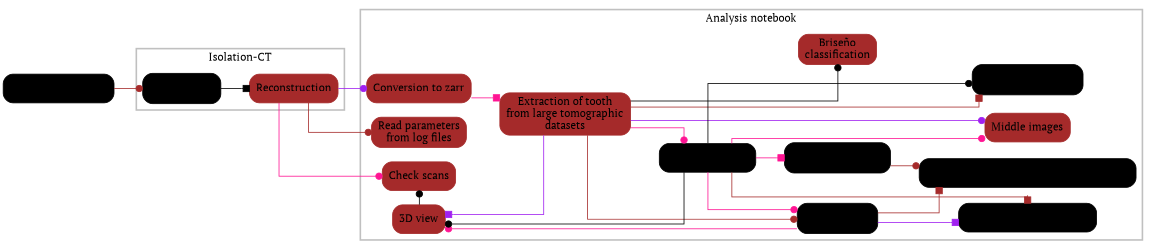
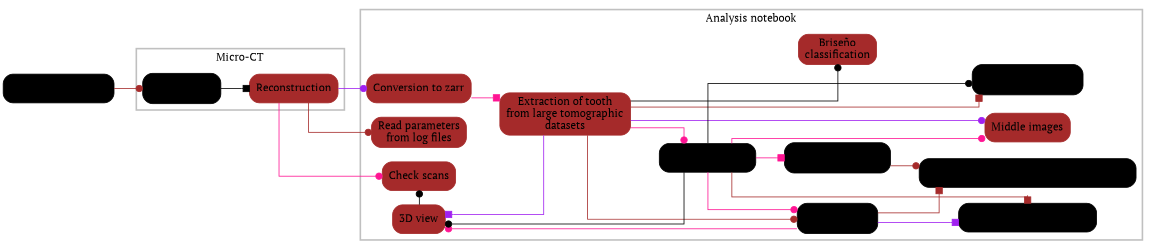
  digraph {
    splines=ortho
    rankdir=LR
    fontname="PT Serif"
    node [shape=box style="rounded,filled" color=black fontname="PT Serif"]
    edge [arrowhead=dot color=brown fontname="PT Serif"]
    n1 [label="Tomographic\nScanning"]
    n2 [label=Reconstruction color=brown]
    n3 [label="Conversion to zarr" color=brown]
    n4 [label="Read parameters\nfrom log files" color=brown]
    n5 [label="Check scans" color=brown]
    n6 [label="Middle images" color=brown]
    n7 [label="Maximum intensity\nprojections"]
    n8 [label="Calculation of pulpa area"]
    n9 [label="Extraction of \npulpa"]
    n10 [label="Briseño\nclassification" color=brown]
    n11 [label="Euclidean distance\ntransformation"]
    n12 [label="Extraction of tooth\nfrom large tomographic\ndatasets" color=brown]
    n13 [label="Isolation of apex"]
    n14 [label="3D view" color=brown]
    n15 [label="Merged data for manual foramen analysis"]
    n16 [label="Sample preparation"]
    subgraph cluster_1 {
      color=grey
-     label="Isolation-CT"
+     label="Micro-CT"
      penwidth=2
      n1
      n2
    }
    subgraph cluster_2 {
      color=grey
      label="Analysis notebook"
      penwidth=2
      n12
      n13
      n14
      n15
      subgraph sub_3 {
        color=grey
        label="Analysis notebook"
        penwidth=2
        rank=same
        n3
        n4
        n5
      }
      subgraph sub_4 {
        color=grey
        label="Analysis notebook"
        penwidth=2
        rank=same
        n6
        n7
        n8
      }
      subgraph sub_5 {
        color=grey
        label="Analysis notebook"
        penwidth=2
        rank=same
        n9
        n10
        n11
      }
    }
    n1 -> n2 [arrowhead=box color=black]
    n2 -> n3 [color=purple]
    n2 -> n4 [constraint=false]
    n2 -> n5 [constraint=false color=deeppink]
    n3 -> n12 [arrowhead=box color=deeppink]
    n9 -> n8 [arrowhead=box color=purple]
    n9 -> n14 [constraint=false color=deeppink]
    n9 -> n15 [arrowhead=box]
    n11 -> n15
    n12 -> n6 [color=purple]
    n12 -> n7 [arrowhead=box]
    n12 -> n9
    n12 -> n10 [color=black]
    n12 -> n13 [color=deeppink]
    n12 -> n14 [arrowhead=box constraint=false color=purple]
    n13 -> n6 [constraint=false color=deeppink]
    n13 -> n7 [constraint=false color=black]
    n13 -> n8 [arrowhead=box]
    n13 -> n9 [constraint=false color=deeppink]
    n13 -> n11 [arrowhead=box color=deeppink]
    n13 -> n14 [constraint=false color=black]
    n14 -> n5 [constraint=false color=black]
    n16 -> n1
  }
